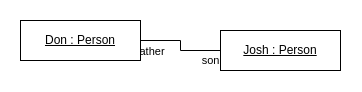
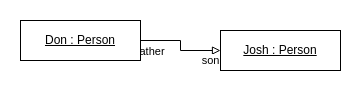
  <mxCell id="0" />
  <mxCell id="1" parent="0" />
- <mxCell id="2" style="edgeStyle=orthogonalEdgeStyle;rounded=0;orthogonalLoop=1;jettySize=auto;html=1;exitX=1;exitY=0.5;exitDx=0;exitDy=0;entryX=0;entryY=0.5;entryDx=0;entryDy=0;endArrow=none;endFill=0;" edge="1" parent="1" source="5" target="6"><mxGeometry relative="1" as="geometry" /></mxCell>
+ <mxCell id="2" style="edgeStyle=orthogonalEdgeStyle;rounded=0;orthogonalLoop=1;jettySize=auto;html=1;exitX=1;exitY=0.5;exitDx=0;exitDy=0;entryX=0;entryY=0.5;entryDx=0;entryDy=0;endArrow=block;endFill=0;" edge="1" parent="1" source="5" target="6"><mxGeometry relative="1" as="geometry" /></mxCell>
  <mxCell id="3" value="father" style="edgeLabel;html=1;align=center;verticalAlign=middle;resizable=0;points=[];" vertex="1" connectable="0" parent="2"><mxGeometry x="-0.383" relative="1" as="geometry"><mxPoint x="-19" y="10" as="offset" /></mxGeometry></mxCell>
  <mxCell id="4" value="son" style="edgeLabel;html=1;align=center;verticalAlign=middle;resizable=0;points=[];" vertex="1" connectable="0" parent="2"><mxGeometry x="0.717" y="1" relative="1" as="geometry"><mxPoint x="2" y="10" as="offset" /></mxGeometry></mxCell>
  <mxCell id="5" value="&lt;u&gt;Don : Person&lt;/u&gt;" style="fontStyle=0;html=1;whiteSpace=wrap;" vertex="1" parent="1"><mxGeometry width="120" height="40" as="geometry" x="20" y="20" /></mxCell>
  <mxCell id="6" value="&lt;u&gt;Josh : Person&lt;/u&gt;" style="fontStyle=0;html=1;whiteSpace=wrap;" vertex="1" parent="1"><mxGeometry x="220" y="30" width="120" height="40" as="geometry" /></mxCell>
